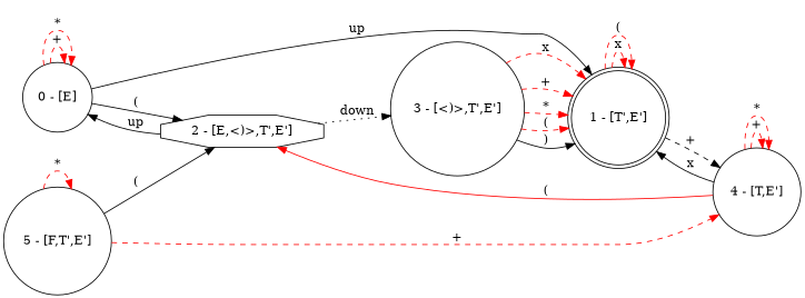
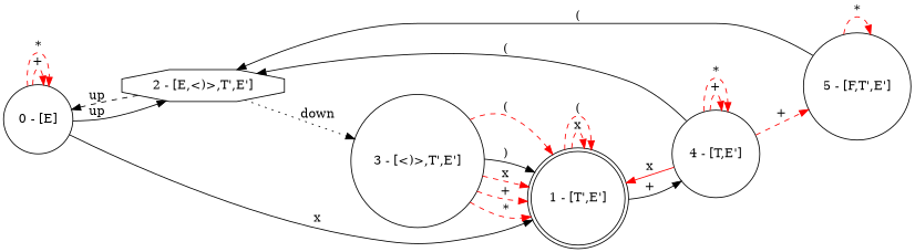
  digraph {
    rankdir=LR
    node [color=black shape=circle]
    edge [color=red style=dashed]
    n1 [label="0 - [E]"]
    n2 [label="2 - [E,<)>,T',E']" shape=octagon]
    n3 [label="1 - [T',E']" shape=doublecircle]
    n4 [label="3 - [<)>,T',E']"]
    n5 [label="4 - [T,E']"]
    n6 [label="5 - [F,T',E']"]
    n1 -> n1 [label="+"]
    n1 -> n1 [label="*"]
-   n1 -> n2 [color=black label="(" style=""]
-   n1 -> n3 [color=black label=up style=""]
-   n2 -> n1 [label=up color="" style=""]
+   n1 -> n2 [color=black label=up style=""]
+   n1 -> n3 [color=black label=x style=""]
+   n2 -> n1 [label=up color=""]
    n2 -> n4 [label=down style=dotted color=""]
    n3 -> n3 [label=x]
    n3 -> n3 [label="("]
-   n3 -> n5 [color=black label="+"]
+   n3 -> n5 [color=black label="+" style=""]
    n4 -> n3 [label=x]
    n4 -> n3 [label="+"]
    n4 -> n3 [label="*"]
    n4 -> n3 [label="("]
    n4 -> n3 [color=black label=")" style=""]
-   n5 -> n2 [label="(" style=""]
-   n5 -> n3 [color=black label=x style=""]
+   n5 -> n2 [color=black label="(" style=""]
+   n5 -> n3 [label=x style=""]
    n5 -> n5 [label="+"]
    n5 -> n5 [label="*"]
    n6 -> n2 [color=black label="(" style=""]
-   n6 -> n5 [label="+"]
+   n5 -> n6 [label="+"]
    n6 -> n6 [label="*"]
  }
